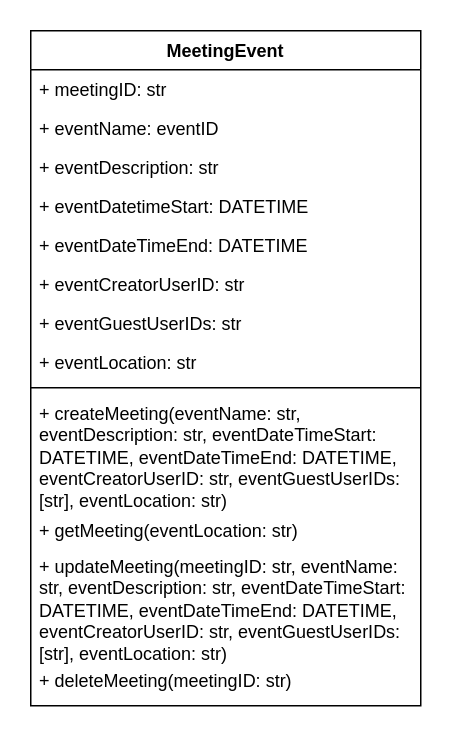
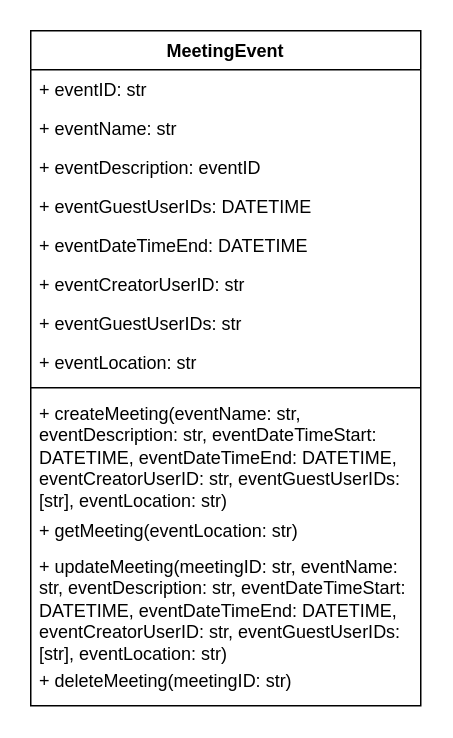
  <mxCell id="0" />
  <mxCell id="1" parent="0" />
  <mxCell id="2" value="MeetingEvent" style="swimlane;fontStyle=1;align=center;verticalAlign=top;childLayout=stackLayout;horizontal=1;startSize=26;horizontalStack=0;resizeParent=1;resizeParentMax=0;resizeLast=0;collapsible=1;marginBottom=0;whiteSpace=wrap;html=1;" vertex="1" parent="1"><mxGeometry x="20" y="20" width="260" height="450" as="geometry" /></mxCell>
- <mxCell id="3" value="+ meetingID: str" style="text;strokeColor=none;fillColor=none;align=left;verticalAlign=top;spacingLeft=4;spacingRight=4;overflow=hidden;rotatable=0;points=[[0,0.5],[1,0.5]];portConstraint=eastwest;whiteSpace=wrap;html=1;" vertex="1" parent="2"><mxGeometry y="26" width="260" height="26" as="geometry" /></mxCell>
- <mxCell id="4" value="+ eventName: eventID" style="text;strokeColor=none;fillColor=none;align=left;verticalAlign=top;spacingLeft=4;spacingRight=4;overflow=hidden;rotatable=0;points=[[0,0.5],[1,0.5]];portConstraint=eastwest;whiteSpace=wrap;html=1;" vertex="1" parent="2"><mxGeometry y="52" width="260" height="26" as="geometry" /></mxCell>
- <mxCell id="5" value="+ eventDescription: str" style="text;strokeColor=none;fillColor=none;align=left;verticalAlign=top;spacingLeft=4;spacingRight=4;overflow=hidden;rotatable=0;points=[[0,0.5],[1,0.5]];portConstraint=eastwest;whiteSpace=wrap;html=1;" vertex="1" parent="2"><mxGeometry y="78" width="260" height="26" as="geometry" /></mxCell>
- <mxCell id="6" value="+ eventDatetimeStart: DATETIME" style="text;strokeColor=none;fillColor=none;align=left;verticalAlign=top;spacingLeft=4;spacingRight=4;overflow=hidden;rotatable=0;points=[[0,0.5],[1,0.5]];portConstraint=eastwest;whiteSpace=wrap;html=1;" vertex="1" parent="2"><mxGeometry y="104" width="260" height="26" as="geometry" /></mxCell>
+ <mxCell id="3" value="+ eventID: str" style="text;strokeColor=none;fillColor=none;align=left;verticalAlign=top;spacingLeft=4;spacingRight=4;overflow=hidden;rotatable=0;points=[[0,0.5],[1,0.5]];portConstraint=eastwest;whiteSpace=wrap;html=1;" vertex="1" parent="2"><mxGeometry y="26" width="260" height="26" as="geometry" /></mxCell>
+ <mxCell id="4" value="+ eventName: str" style="text;strokeColor=none;fillColor=none;align=left;verticalAlign=top;spacingLeft=4;spacingRight=4;overflow=hidden;rotatable=0;points=[[0,0.5],[1,0.5]];portConstraint=eastwest;whiteSpace=wrap;html=1;" vertex="1" parent="2"><mxGeometry y="52" width="260" height="26" as="geometry" /></mxCell>
+ <mxCell id="5" value="+ eventDescription: eventID" style="text;strokeColor=none;fillColor=none;align=left;verticalAlign=top;spacingLeft=4;spacingRight=4;overflow=hidden;rotatable=0;points=[[0,0.5],[1,0.5]];portConstraint=eastwest;whiteSpace=wrap;html=1;" vertex="1" parent="2"><mxGeometry y="78" width="260" height="26" as="geometry" /></mxCell>
+ <mxCell id="6" value="+ eventGuestUserIDs: DATETIME" style="text;strokeColor=none;fillColor=none;align=left;verticalAlign=top;spacingLeft=4;spacingRight=4;overflow=hidden;rotatable=0;points=[[0,0.5],[1,0.5]];portConstraint=eastwest;whiteSpace=wrap;html=1;" vertex="1" parent="2"><mxGeometry y="104" width="260" height="26" as="geometry" /></mxCell>
  <mxCell id="7" value="+ eventDateTimeEnd: DATETIME" style="text;strokeColor=none;fillColor=none;align=left;verticalAlign=top;spacingLeft=4;spacingRight=4;overflow=hidden;rotatable=0;points=[[0,0.5],[1,0.5]];portConstraint=eastwest;whiteSpace=wrap;html=1;" vertex="1" parent="2"><mxGeometry y="130" width="260" height="26" as="geometry" /></mxCell>
  <mxCell id="8" value="+ eventCreatorUserID: str" style="text;strokeColor=none;fillColor=none;align=left;verticalAlign=top;spacingLeft=4;spacingRight=4;overflow=hidden;rotatable=0;points=[[0,0.5],[1,0.5]];portConstraint=eastwest;whiteSpace=wrap;html=1;" vertex="1" parent="2"><mxGeometry y="156" width="260" height="26" as="geometry" /></mxCell>
  <mxCell id="9" value="+ eventGuestUserIDs: str" style="text;strokeColor=none;fillColor=none;align=left;verticalAlign=top;spacingLeft=4;spacingRight=4;overflow=hidden;rotatable=0;points=[[0,0.5],[1,0.5]];portConstraint=eastwest;whiteSpace=wrap;html=1;" vertex="1" parent="2"><mxGeometry y="182" width="260" height="26" as="geometry" /></mxCell>
  <mxCell id="10" value="+ eventLocation: str" style="text;strokeColor=none;fillColor=none;align=left;verticalAlign=top;spacingLeft=4;spacingRight=4;overflow=hidden;rotatable=0;points=[[0,0.5],[1,0.5]];portConstraint=eastwest;whiteSpace=wrap;html=1;" vertex="1" parent="2"><mxGeometry y="208" width="260" height="26" as="geometry" /></mxCell>
  <mxCell id="11" value="" style="line;strokeWidth=1;fillColor=none;align=left;verticalAlign=middle;spacingTop=-1;spacingLeft=3;spacingRight=3;rotatable=0;labelPosition=right;points=[];portConstraint=eastwest;strokeColor=inherit;" vertex="1" parent="2"><mxGeometry y="234" width="260" height="8" as="geometry" /></mxCell>
  <mxCell id="12" value="+ createMeeting(eventName: str, eventDescription: str,&amp;nbsp;eventDateTimeStart: DATETIME, eventDateTimeEnd: DATETIME, eventCreatorUserID: str, eventGuestUserIDs: [str], eventLocation: str)" style="text;strokeColor=none;fillColor=none;align=left;verticalAlign=top;spacingLeft=4;spacingRight=4;overflow=hidden;rotatable=0;points=[[0,0.5],[1,0.5]];portConstraint=eastwest;whiteSpace=wrap;html=1;" vertex="1" parent="2"><mxGeometry y="242" width="260" height="78" as="geometry" /></mxCell>
  <mxCell id="13" value="+ getMeeting(eventLocation: str)" style="text;strokeColor=none;fillColor=none;align=left;verticalAlign=top;spacingLeft=4;spacingRight=4;overflow=hidden;rotatable=0;points=[[0,0.5],[1,0.5]];portConstraint=eastwest;whiteSpace=wrap;html=1;" vertex="1" parent="2"><mxGeometry y="320" width="260" height="24" as="geometry" /></mxCell>
  <mxCell id="14" value="+ updateMeeting(meetingID: str, eventName: str, eventDescription: str,&amp;nbsp;eventDateTimeStart: DATETIME, eventDateTimeEnd: DATETIME, eventCreatorUserID: str, eventGuestUserIDs: [str], eventLocation: str)" style="text;strokeColor=none;fillColor=none;align=left;verticalAlign=top;spacingLeft=4;spacingRight=4;overflow=hidden;rotatable=0;points=[[0,0.5],[1,0.5]];portConstraint=eastwest;whiteSpace=wrap;html=1;" vertex="1" parent="2"><mxGeometry y="344" width="260" height="76" as="geometry" /></mxCell>
  <mxCell id="15" value="+ deleteMeeting(meetingID: str)" style="text;strokeColor=none;fillColor=none;align=left;verticalAlign=top;spacingLeft=4;spacingRight=4;overflow=hidden;rotatable=0;points=[[0,0.5],[1,0.5]];portConstraint=eastwest;whiteSpace=wrap;html=1;" vertex="1" parent="2"><mxGeometry y="420" width="260" height="30" as="geometry" /></mxCell>
